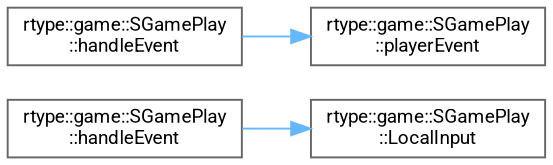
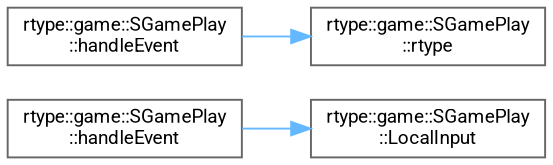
  digraph {
    fontname=Roboto
    rankdir=RL
    node [color=grey40 fillcolor=white fontname=Roboto fontsize=10 shape=box style=filled]
    edge [color=steelblue1 dir=back fontname=Roboto fontsize=10 labelfontname=Helvetica labelfontsize=10 style=solid]
    n1 [height=0.2 label="rtype::game::SGamePlay\l::LocalInput" width=0.4]
    n2 [height=0.2 label="rtype::game::SGamePlay\l::handleEvent" width=0.4]
-   n3 [height=0.2 label="rtype::game::SGamePlay\l::playerEvent" width=0.4]
+   n3 [height=0.2 label="rtype::game::SGamePlay\l::rtype" width=0.4]
    n4 [height=0.2 label="rtype::game::SGamePlay\l::handleEvent" width=0.4]
    n1 -> n2
    n3 -> n4
  }
